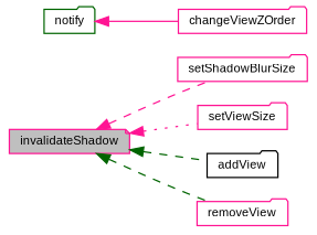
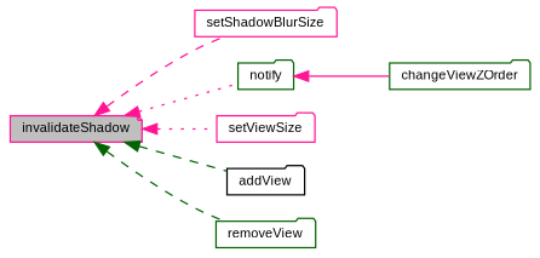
  digraph {
    rankdir=LR
    node [color=deeppink fontname=Arial fontsize=9 shape=folder]
    edge [color=deeppink dir=back fontname=Arial fontsize=9 labelfontname=Arial labelfontsize=9 style=dashed]
    n1 [fillcolor=grey75 fontcolor=black height=0.2 label=invalidateShadow shape=note style=filled width=0.4]
    n2 [height=0.2 label=setShadowBlurSize width=0.4]
    n3 [color=darkgreen height=0.2 label=notify width=0.4]
    n4 [height=0.2 label=setViewSize width=0.4]
    n5 [color=black height=0.2 label=addView width=0.4]
-   n6 [height=0.2 label=removeView width=0.4]
-   n7 [height=0.2 label=changeViewZOrder width=0.4]
+   n6 [color=darkgreen height=0.2 label=removeView width=0.4]
+   n7 [color=darkgreen height=0.2 label=changeViewZOrder width=0.4]
    n1 -> n2
+   n1 -> n3 [style=dotted]
    n1 -> n4 [style=dotted]
    n1 -> n5 [color=darkgreen]
    n1 -> n6 [color=darkgreen]
    n3 -> n7 [style=solid]
  }
